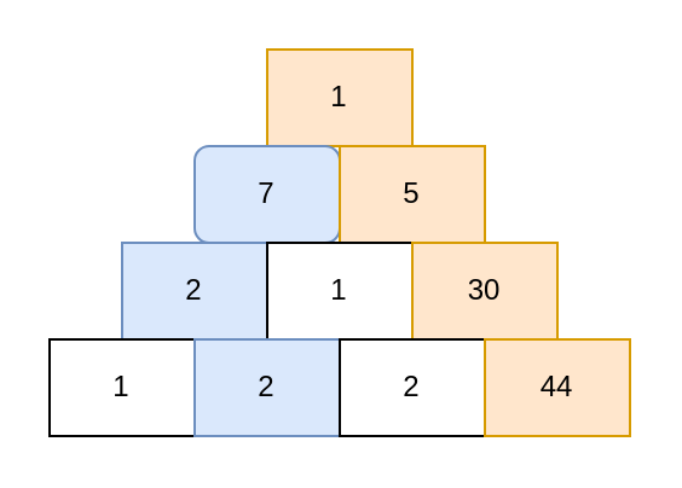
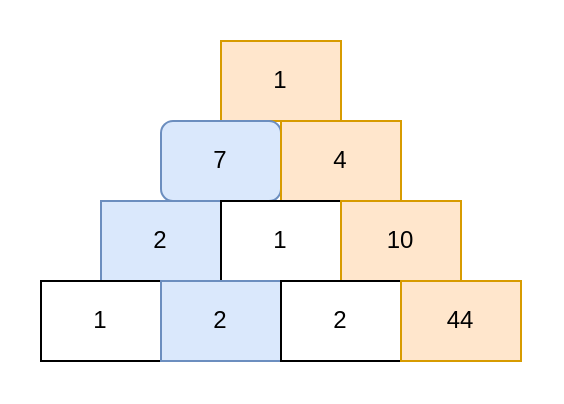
  <mxCell id="0" />
  <mxCell id="1" parent="0" />
  <mxCell id="2" value="1" style="rounded=0;whiteSpace=wrap;html=1;fillColor=#ffe6cc;strokeColor=#d79b00;" vertex="1" parent="1"><mxGeometry x="110" y="20" width="60" height="40" as="geometry" /></mxCell>
  <mxCell id="3" value="7" style="whiteSpace=wrap;html=1;fillColor=#dae8fc;strokeColor=#6c8ebf;rounded=1;" vertex="1" parent="1"><mxGeometry x="80" y="60" width="60" height="40" as="geometry" /></mxCell>
- <mxCell id="4" value="5" style="rounded=0;whiteSpace=wrap;html=1;fillColor=#ffe6cc;strokeColor=#d79b00;" vertex="1" parent="1"><mxGeometry x="140" y="60" width="60" height="40" as="geometry" /></mxCell>
+ <mxCell id="4" value="4" style="rounded=0;whiteSpace=wrap;html=1;fillColor=#ffe6cc;strokeColor=#d79b00;" vertex="1" parent="1"><mxGeometry x="140" y="60" width="60" height="40" as="geometry" /></mxCell>
  <mxCell id="5" value="2" style="rounded=0;whiteSpace=wrap;html=1;fillColor=#dae8fc;strokeColor=#6c8ebf;" vertex="1" parent="1"><mxGeometry x="50" y="100" width="60" height="40" as="geometry" /></mxCell>
  <mxCell id="6" value="1" style="rounded=0;whiteSpace=wrap;html=1;" vertex="1" parent="1"><mxGeometry x="110" y="100" width="60" height="40" as="geometry" /></mxCell>
- <mxCell id="7" value="30" style="rounded=0;whiteSpace=wrap;html=1;fillColor=#ffe6cc;strokeColor=#d79b00;" vertex="1" parent="1"><mxGeometry x="170" y="100" width="60" height="40" as="geometry" /></mxCell>
+ <mxCell id="7" value="10" style="rounded=0;whiteSpace=wrap;html=1;fillColor=#ffe6cc;strokeColor=#d79b00;" vertex="1" parent="1"><mxGeometry x="170" y="100" width="60" height="40" as="geometry" /></mxCell>
  <mxCell id="8" value="1" style="rounded=0;whiteSpace=wrap;html=1;" vertex="1" parent="1"><mxGeometry x="20" y="140" width="60" height="40" as="geometry" /></mxCell>
  <mxCell id="9" value="2" style="rounded=0;whiteSpace=wrap;html=1;fillColor=#dae8fc;strokeColor=#6c8ebf;" vertex="1" parent="1"><mxGeometry x="80" y="140" width="60" height="40" as="geometry" /></mxCell>
  <mxCell id="10" value="2" style="rounded=0;whiteSpace=wrap;html=1;" vertex="1" parent="1"><mxGeometry x="140" y="140" width="60" height="40" as="geometry" /></mxCell>
  <mxCell id="11" value="44" style="rounded=0;whiteSpace=wrap;html=1;fillColor=#ffe6cc;strokeColor=#d79b00;" vertex="1" parent="1"><mxGeometry x="200" y="140" width="60" height="40" as="geometry" /></mxCell>
